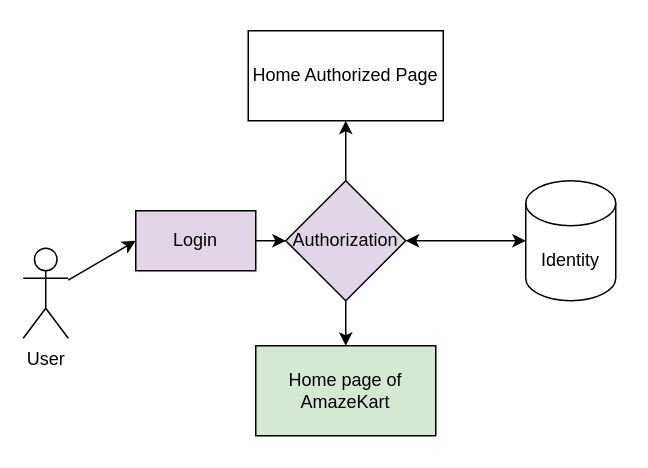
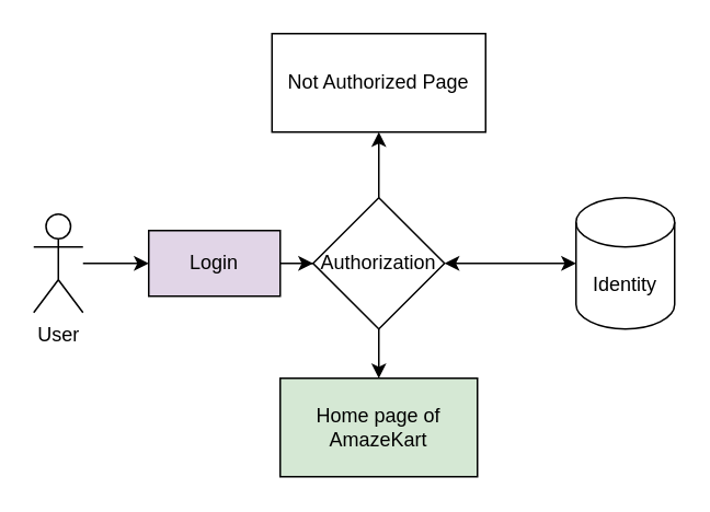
  <mxCell id="0" />
  <mxCell id="1" parent="0" />
  <mxCell id="2" value="" style="edgeStyle=orthogonalEdgeStyle;rounded=0;orthogonalLoop=1;jettySize=auto;html=1;" edge="1" parent="1" source="3" target="8"><mxGeometry relative="1" as="geometry" /></mxCell>
  <mxCell id="3" value="Login" style="rounded=0;whiteSpace=wrap;html=1;fillColor=#e1d5e7;" vertex="1" parent="1"><mxGeometry x="90" y="140" width="80" height="40" as="geometry" /></mxCell>
- <mxCell id="4" value="User" style="shape=umlActor;verticalLabelPosition=bottom;verticalAlign=top;html=1;outlineConnect=0;" vertex="1" parent="1"><mxGeometry x="15" y="165" width="30" height="60" as="geometry" /></mxCell>
+ <mxCell id="4" value="User" style="shape=umlActor;verticalLabelPosition=bottom;verticalAlign=top;html=1;outlineConnect=0;" vertex="1" parent="1"><mxGeometry x="20" y="130" width="30" height="60" as="geometry" /></mxCell>
  <mxCell id="5" value="" style="endArrow=classic;html=1;rounded=0;entryX=0;entryY=0.5;entryDx=0;entryDy=0;" edge="1" parent="1" source="4" target="3"><mxGeometry width="50" height="50" relative="1" as="geometry"><mxPoint x="240" y="160" as="sourcePoint" /><mxPoint x="290" y="110" as="targetPoint" /></mxGeometry></mxCell>
  <mxCell id="6" value="" style="edgeStyle=orthogonalEdgeStyle;rounded=0;orthogonalLoop=1;jettySize=auto;html=1;" edge="1" parent="1" source="8" target="9"><mxGeometry relative="1" as="geometry" /></mxCell>
  <mxCell id="7" value="" style="edgeStyle=orthogonalEdgeStyle;rounded=0;orthogonalLoop=1;jettySize=auto;html=1;" edge="1" parent="1" source="8" target="10"><mxGeometry relative="1" as="geometry" /></mxCell>
- <mxCell id="8" value="Authorization" style="rhombus;whiteSpace=wrap;html=1;rounded=0;fillColor=#e1d5e7;" vertex="1" parent="1"><mxGeometry x="190" y="120" width="80" height="80" as="geometry" /></mxCell>
- <mxCell id="9" value="Home Authorized Page" style="rounded=0;whiteSpace=wrap;html=1;" vertex="1" parent="1"><mxGeometry x="165" y="20" width="130" height="60" as="geometry" /></mxCell>
+ <mxCell id="8" value="Authorization" style="rhombus;whiteSpace=wrap;html=1;rounded=0;" vertex="1" parent="1"><mxGeometry x="190" y="120" width="80" height="80" as="geometry" /></mxCell>
+ <mxCell id="9" value="Not Authorized Page" style="rounded=0;whiteSpace=wrap;html=1;" vertex="1" parent="1"><mxGeometry x="165" y="20" width="130" height="60" as="geometry" /></mxCell>
  <mxCell id="10" value="Home page of AmazeKart" style="whiteSpace=wrap;html=1;rounded=0;fillColor=#d5e8d4;" vertex="1" parent="1"><mxGeometry x="170" y="230" width="120" height="60" as="geometry" /></mxCell>
  <mxCell id="11" value="Identity" style="shape=cylinder3;whiteSpace=wrap;html=1;boundedLbl=1;backgroundOutline=1;size=15;" vertex="1" parent="1"><mxGeometry x="350" y="120" width="60" height="80" as="geometry" /></mxCell>
  <mxCell id="12" value="" style="endArrow=classic;startArrow=classic;html=1;rounded=0;exitX=1;exitY=0.5;exitDx=0;exitDy=0;" edge="1" parent="1" source="8" target="11"><mxGeometry width="50" height="50" relative="1" as="geometry"><mxPoint x="240" y="220" as="sourcePoint" /><mxPoint x="290" y="170" as="targetPoint" /></mxGeometry></mxCell>
